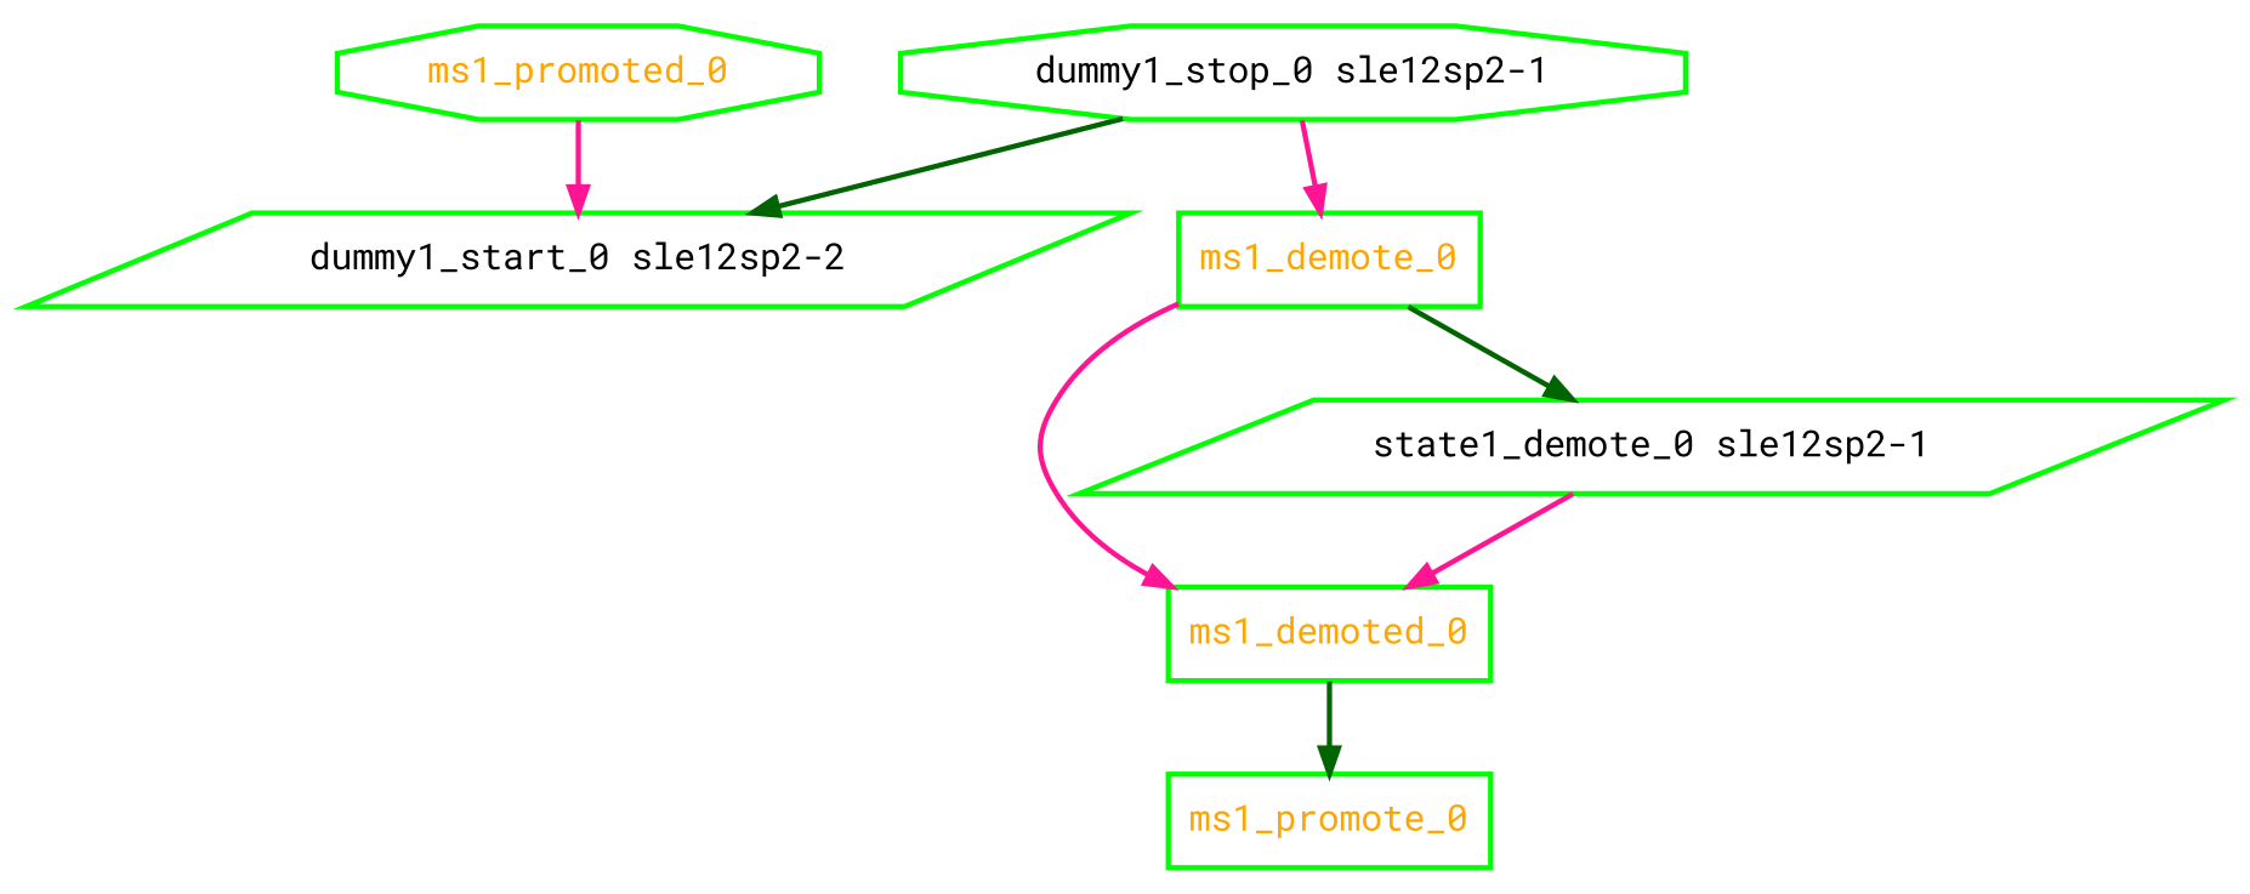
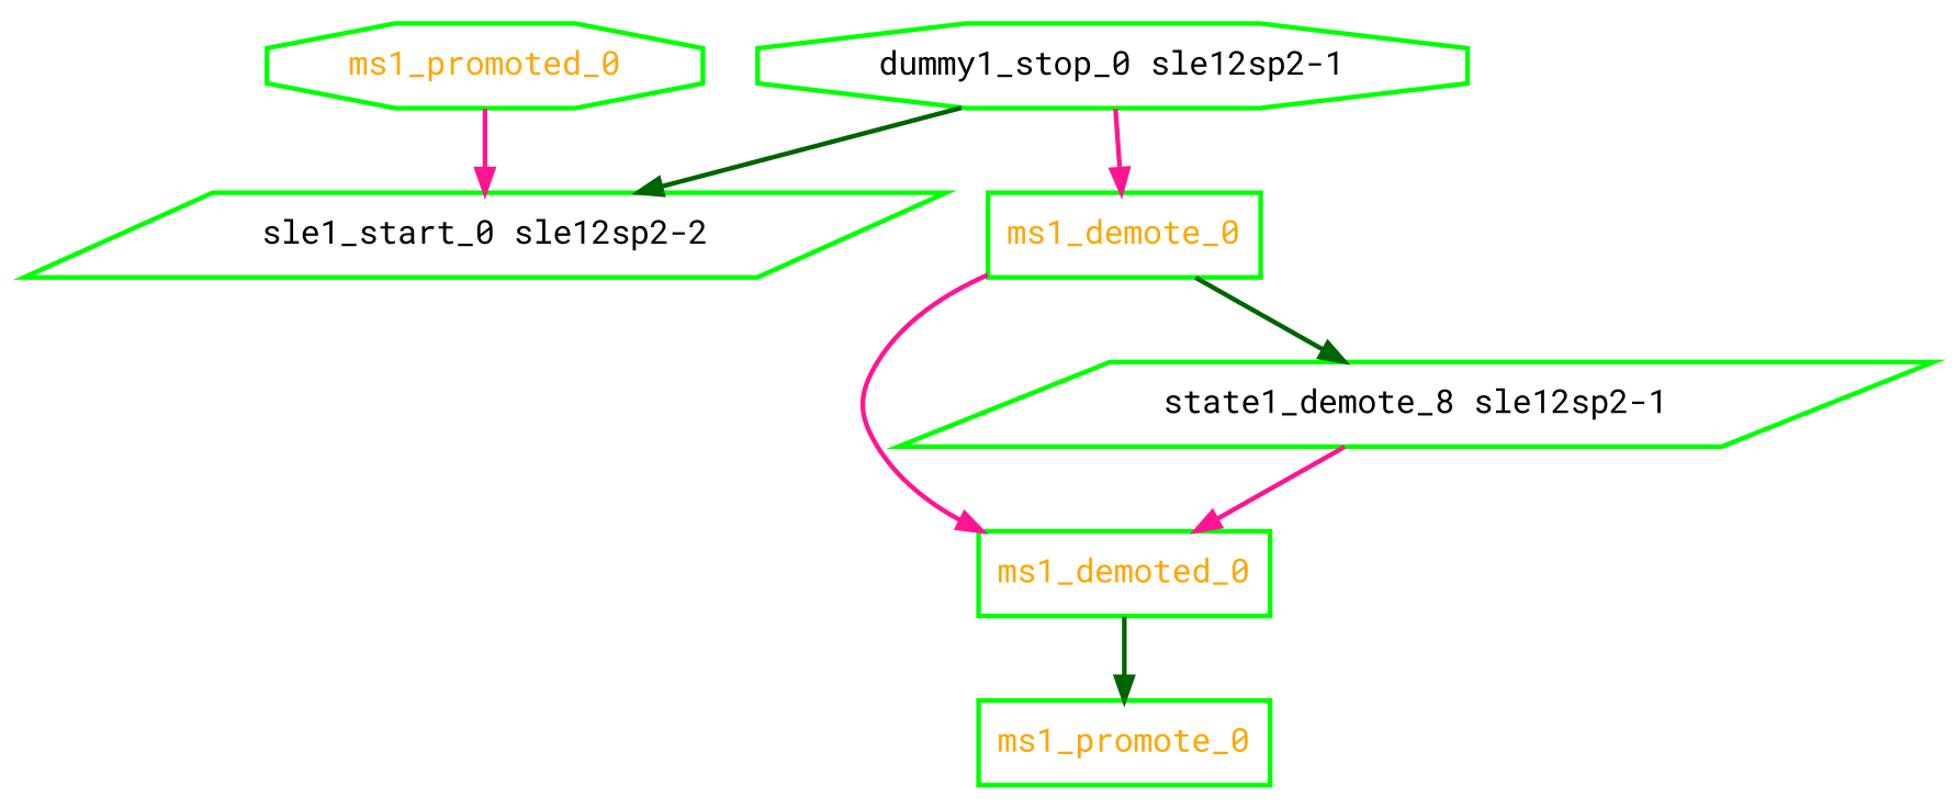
  digraph {
    fontname="Roboto Mono"
    node [color=green fontcolor=orange fontname="Roboto Mono" shape=box style=bold]
    edge [color=deeppink fontname="Roboto Mono" style=bold]
-   "dummy1_start_0 sle12sp2-2" [fontcolor=black shape=parallelogram]
+   "dummy1_start_0 sle12sp2-2" [fontcolor=black shape=parallelogram label="sle1_start_0 sle12sp2-2"]
    "dummy1_stop_0 sle12sp2-1" [fontcolor=black shape=octagon]
    ms1_demote_0
    ms1_demoted_0
-   "state1_demote_0 sle12sp2-1" [fontcolor=black shape=parallelogram]
+   "state1_demote_0 sle12sp2-1" [fontcolor=black shape=parallelogram label="state1_demote_8 sle12sp2-1"]
    ms1_promote_0
    ms1_promoted_0 [shape=octagon]
    "dummy1_stop_0 sle12sp2-1" -> "dummy1_start_0 sle12sp2-2" [color=darkgreen]
    "dummy1_stop_0 sle12sp2-1" -> ms1_demote_0
    ms1_demote_0 -> ms1_demoted_0
    ms1_demote_0 -> "state1_demote_0 sle12sp2-1" [color=darkgreen]
    ms1_demoted_0 -> ms1_promote_0 [color=darkgreen]
    "state1_demote_0 sle12sp2-1" -> ms1_demoted_0
    ms1_promoted_0 -> "dummy1_start_0 sle12sp2-2"
  }
